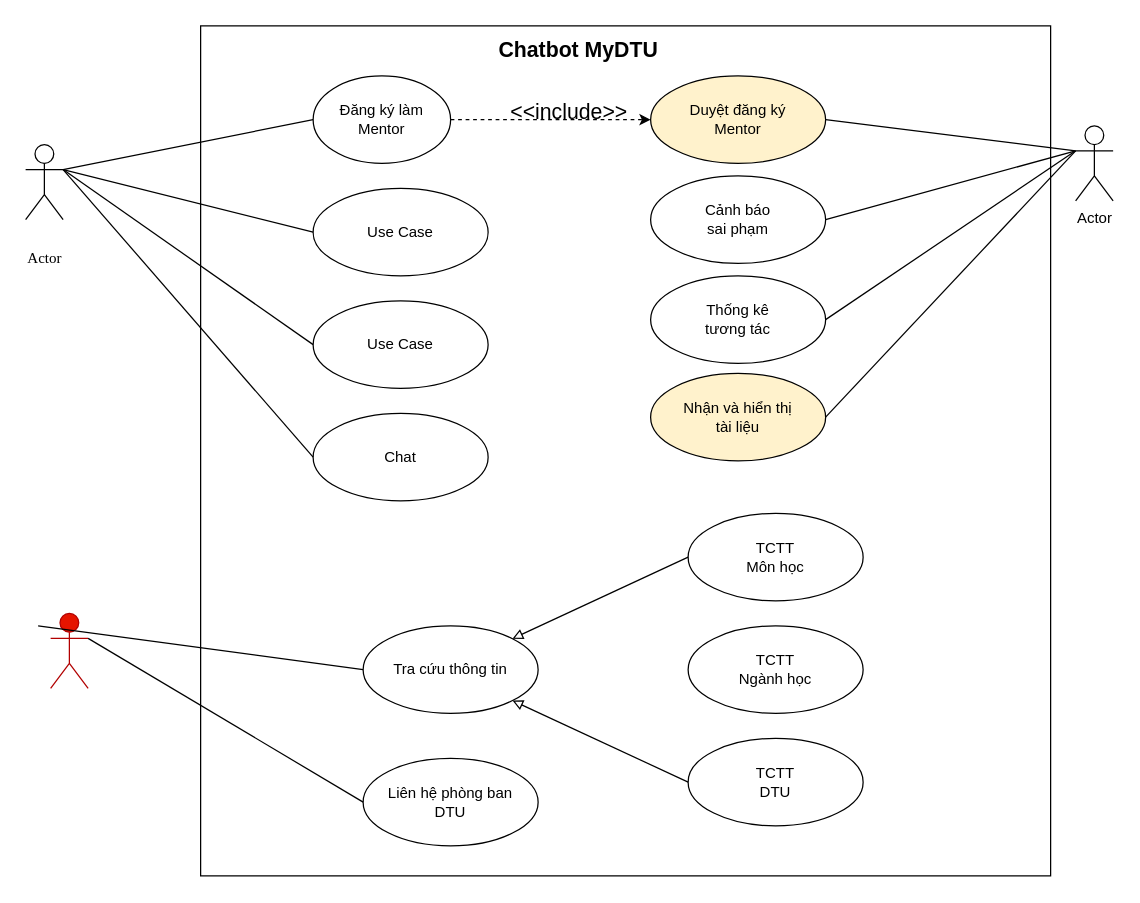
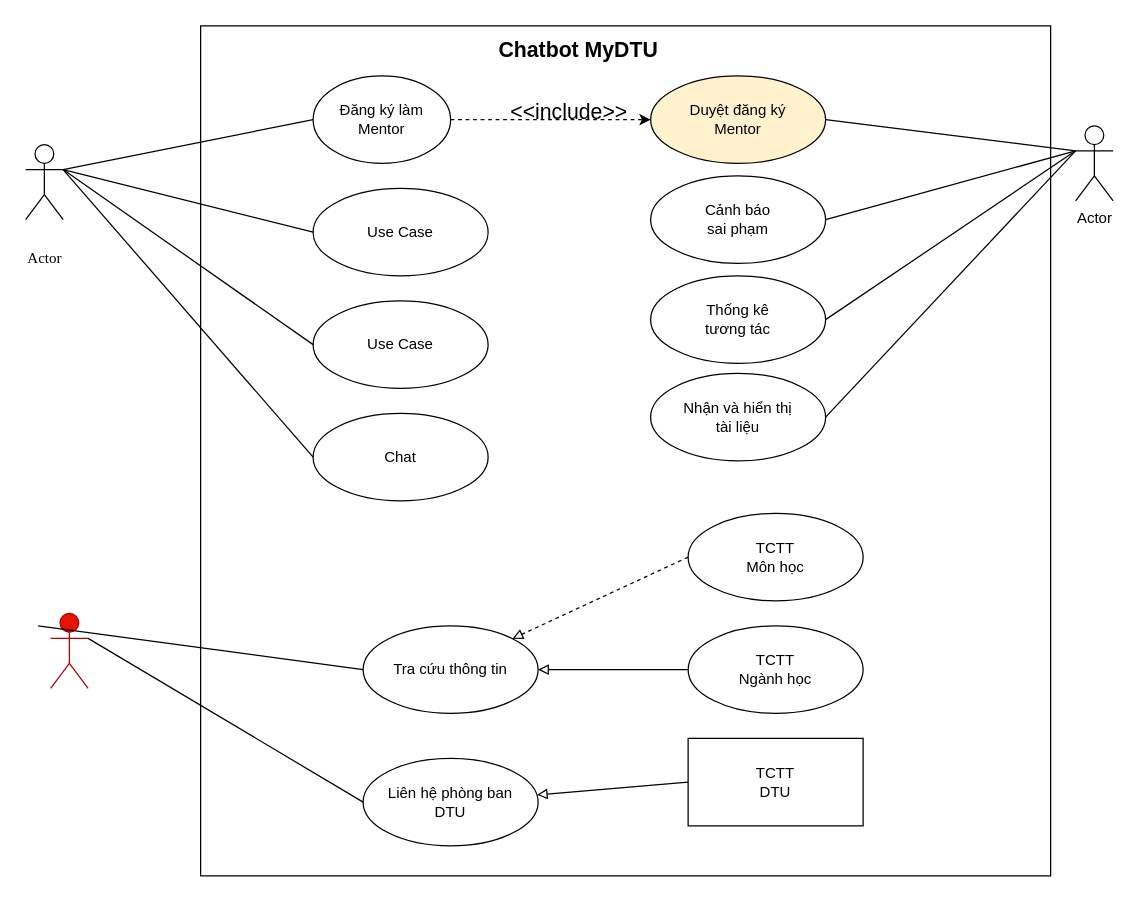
  <mxCell id="0" />
  <mxCell id="1" parent="0" />
  <mxCell id="2" value="Actor" style="shape=umlActor;verticalLabelPosition=bottom;verticalAlign=middle;fontFamily=Comic Sans MS;spacingTop=2;html=1;labelBackgroundColor=none;labelBorderColor=none;" vertex="1" parent="1"><mxGeometry x="20" y="115" width="30" height="60" as="geometry" /></mxCell>
  <mxCell id="3" value="" style="whiteSpace=wrap;html=1;aspect=fixed;" vertex="1" parent="1"><mxGeometry x="160" y="20" width="680" height="680" as="geometry" /></mxCell>
  <mxCell id="4" value="dđsdsdsdsd" style="shape=umlActor;verticalLabelPosition=bottom;verticalAlign=top;html=1;fillColor=#e51400;strokeColor=#B20000;fontColor=#ffffff;fillOpacity=100;overflow=hidden;shadow=0;align=center;fontStyle=1" vertex="1" parent="1"><mxGeometry x="40" y="490" width="30" height="60" as="geometry" /></mxCell>
  <mxCell id="5" value="Actor" style="shape=umlActor;verticalLabelPosition=bottom;verticalAlign=top;html=1;" vertex="1" parent="1"><mxGeometry x="860" y="100" width="30" height="60" as="geometry" /></mxCell>
  <mxCell id="6" value="Đăng ký làm&lt;br&gt;Mentor" style="ellipse;whiteSpace=wrap;html=1;" vertex="1" parent="1"><mxGeometry x="250" y="60" width="110" height="70" as="geometry" /></mxCell>
- <mxCell id="7" value="TCTT&lt;br&gt;DTU" style="ellipse;whiteSpace=wrap;html=1;" vertex="1" parent="1"><mxGeometry x="550" y="590" width="140" height="70" as="geometry" /></mxCell>
+ <mxCell id="7" value="TCTT&lt;br&gt;DTU" style="whiteSpace=wrap;html=1;rounded=0;" vertex="1" parent="1"><mxGeometry x="550" y="590" width="140" height="70" as="geometry" /></mxCell>
  <mxCell id="8" value="TCTT&lt;br&gt;Ngành học" style="ellipse;whiteSpace=wrap;html=1;" vertex="1" parent="1"><mxGeometry x="550" y="500" width="140" height="70" as="geometry" /></mxCell>
  <mxCell id="9" value="TCTT&lt;br&gt;Môn học" style="ellipse;whiteSpace=wrap;html=1;" vertex="1" parent="1"><mxGeometry x="550" y="410" width="140" height="70" as="geometry" /></mxCell>
  <mxCell id="10" value="Chat" style="ellipse;whiteSpace=wrap;html=1;" vertex="1" parent="1"><mxGeometry x="250" y="330" width="140" height="70" as="geometry" /></mxCell>
  <mxCell id="11" value="Tra cứu thông tin" style="ellipse;whiteSpace=wrap;html=1;" vertex="1" parent="1"><mxGeometry x="290" y="500" width="140" height="70" as="geometry" /></mxCell>
  <mxCell id="12" value="Liên hệ phòng ban&lt;br&gt;DTU" style="ellipse;whiteSpace=wrap;html=1;" vertex="1" parent="1"><mxGeometry x="290" y="606" width="140" height="70" as="geometry" /></mxCell>
  <mxCell id="13" value="Use Case" style="ellipse;whiteSpace=wrap;html=1;" vertex="1" parent="1"><mxGeometry x="250" y="150" width="140" height="70" as="geometry" /></mxCell>
- <mxCell id="14" value="Nhận và hiển thị&lt;br&gt;tài liệu" style="ellipse;whiteSpace=wrap;html=1;fillColor=#fff2cc;" vertex="1" parent="1"><mxGeometry x="520" y="298" width="140" height="70" as="geometry" /></mxCell>
+ <mxCell id="14" value="Nhận và hiển thị&lt;br&gt;tài liệu" style="ellipse;whiteSpace=wrap;html=1;" vertex="1" parent="1"><mxGeometry x="520" y="298" width="140" height="70" as="geometry" /></mxCell>
  <mxCell id="15" value="Thống kê&lt;br&gt;tương tác" style="ellipse;whiteSpace=wrap;html=1;" vertex="1" parent="1"><mxGeometry x="520" y="220" width="140" height="70" as="geometry" /></mxCell>
  <mxCell id="16" value="Cảnh báo&lt;br&gt;sai phạm" style="ellipse;whiteSpace=wrap;html=1;" vertex="1" parent="1"><mxGeometry x="520" y="140" width="140" height="70" as="geometry" /></mxCell>
  <mxCell id="17" value="Duyệt đăng ký&lt;br&gt;Mentor" style="ellipse;whiteSpace=wrap;html=1;fillColor=#fff2cc;" vertex="1" parent="1"><mxGeometry x="520" y="60" width="140" height="70" as="geometry" /></mxCell>
  <mxCell id="18" value="" style="endArrow=none;html=1;entryX=0;entryY=0.5;entryDx=0;entryDy=0;" edge="1" parent="1" target="11"><mxGeometry width="50" height="50" relative="1" as="geometry"><mxPoint x="30" y="500" as="sourcePoint" /><mxPoint x="350" y="420" as="targetPoint" /></mxGeometry></mxCell>
  <mxCell id="19" value="Use Case" style="ellipse;whiteSpace=wrap;html=1;" vertex="1" parent="1"><mxGeometry x="250" y="240" width="140" height="70" as="geometry" /></mxCell>
  <mxCell id="20" value="" style="endArrow=none;html=1;exitX=1;exitY=0.333;exitDx=0;exitDy=0;exitPerimeter=0;entryX=0;entryY=0.5;entryDx=0;entryDy=0;" edge="1" parent="1" source="4" target="12"><mxGeometry width="50" height="50" relative="1" as="geometry"><mxPoint x="300" y="470" as="sourcePoint" /><mxPoint x="350" y="420" as="targetPoint" /></mxGeometry></mxCell>
  <mxCell id="21" value="" style="endArrow=none;html=1;entryX=1;entryY=0.333;entryDx=0;entryDy=0;entryPerimeter=0;exitX=0;exitY=0.5;exitDx=0;exitDy=0;" edge="1" parent="1" source="19" target="2"><mxGeometry width="50" height="50" relative="1" as="geometry"><mxPoint x="300" y="270" as="sourcePoint" /><mxPoint x="350" y="220" as="targetPoint" /></mxGeometry></mxCell>
  <mxCell id="22" value="" style="endArrow=none;html=1;entryX=1;entryY=0.333;entryDx=0;entryDy=0;entryPerimeter=0;exitX=0;exitY=0.5;exitDx=0;exitDy=0;" edge="1" parent="1" source="13" target="2"><mxGeometry width="50" height="50" relative="1" as="geometry"><mxPoint x="300" y="270" as="sourcePoint" /><mxPoint x="350" y="220" as="targetPoint" /></mxGeometry></mxCell>
  <mxCell id="23" value="" style="endArrow=none;html=1;exitX=1;exitY=0.333;exitDx=0;exitDy=0;exitPerimeter=0;entryX=0;entryY=0.5;entryDx=0;entryDy=0;" edge="1" parent="1" source="2" target="6"><mxGeometry width="50" height="50" relative="1" as="geometry"><mxPoint x="300" y="270" as="sourcePoint" /><mxPoint x="350" y="220" as="targetPoint" /></mxGeometry></mxCell>
  <mxCell id="24" value="" style="endArrow=none;html=1;entryX=0;entryY=0.333;entryDx=0;entryDy=0;entryPerimeter=0;exitX=1;exitY=0.5;exitDx=0;exitDy=0;" edge="1" parent="1" source="14" target="5"><mxGeometry width="50" height="50" relative="1" as="geometry"><mxPoint x="300" y="370" as="sourcePoint" /><mxPoint x="350" y="320" as="targetPoint" /></mxGeometry></mxCell>
  <mxCell id="25" value="" style="endArrow=none;html=1;exitX=1;exitY=0.5;exitDx=0;exitDy=0;entryX=0;entryY=0.333;entryDx=0;entryDy=0;entryPerimeter=0;" edge="1" parent="1" source="17" target="5"><mxGeometry width="50" height="50" relative="1" as="geometry"><mxPoint x="300" y="370" as="sourcePoint" /><mxPoint x="840" y="110" as="targetPoint" /></mxGeometry></mxCell>
  <mxCell id="26" value="" style="endArrow=none;html=1;entryX=0;entryY=0.333;entryDx=0;entryDy=0;entryPerimeter=0;exitX=1;exitY=0.5;exitDx=0;exitDy=0;" edge="1" parent="1" source="16" target="5"><mxGeometry width="50" height="50" relative="1" as="geometry"><mxPoint x="300" y="370" as="sourcePoint" /><mxPoint x="350" y="320" as="targetPoint" /></mxGeometry></mxCell>
  <mxCell id="27" value="" style="endArrow=none;html=1;entryX=0;entryY=0.333;entryDx=0;entryDy=0;entryPerimeter=0;exitX=1;exitY=0.5;exitDx=0;exitDy=0;" edge="1" parent="1" source="15" target="5"><mxGeometry width="50" height="50" relative="1" as="geometry"><mxPoint x="300" y="370" as="sourcePoint" /><mxPoint x="350" y="320" as="targetPoint" /></mxGeometry></mxCell>
  <mxCell id="28" value="" style="endArrow=none;html=1;exitX=1;exitY=0.333;exitDx=0;exitDy=0;exitPerimeter=0;entryX=0;entryY=0.5;entryDx=0;entryDy=0;" edge="1" parent="1" source="2" target="10"><mxGeometry width="50" height="50" relative="1" as="geometry"><mxPoint x="300" y="370" as="sourcePoint" /><mxPoint x="350" y="320" as="targetPoint" /></mxGeometry></mxCell>
  <mxCell id="29" value="Chatbot MyDTU" style="text;html=1;strokeColor=none;fillColor=none;align=center;verticalAlign=middle;whiteSpace=wrap;rounded=0;shadow=0;fontStyle=1;fontSize=17;" vertex="1" parent="1"><mxGeometry x="385" y="20" width="155" height="40" as="geometry" /></mxCell>
  <mxCell id="30" value="&amp;lt;&amp;lt;include&amp;gt;&amp;gt;" style="text;html=1;strokeColor=none;fillColor=none;align=center;verticalAlign=middle;whiteSpace=wrap;rounded=0;shadow=0;labelBackgroundColor=none;fontFamily=Helvetica;fontSize=17;" vertex="1" parent="1"><mxGeometry x="420" y="80" width="70" height="20" as="geometry" /></mxCell>
- <mxCell id="31" value="" style="endArrow=block;html=1;fontFamily=Helvetica;fontSize=17;endFill=0;entryX=1;entryY=0;entryDx=0;entryDy=0;exitX=0;exitY=0.5;exitDx=0;exitDy=0;" edge="1" parent="1" source="9" target="11"><mxGeometry width="50" height="50" relative="1" as="geometry"><mxPoint x="300" y="420" as="sourcePoint" /><mxPoint x="350" y="370" as="targetPoint" /></mxGeometry></mxCell>
- <mxCell id="32" value="" style="endArrow=block;html=1;fontFamily=Helvetica;fontSize=17;endFill=0;entryX=1;entryY=1;entryDx=0;entryDy=0;exitX=0;exitY=0.5;exitDx=0;exitDy=0;" edge="1" parent="1" source="7" target="11"><mxGeometry width="50" height="50" relative="1" as="geometry"><mxPoint x="310" y="430" as="sourcePoint" /><mxPoint x="530" y="470" as="targetPoint" /></mxGeometry></mxCell>
+ <mxCell id="31" value="" style="endArrow=block;html=1;fontFamily=Helvetica;fontSize=17;endFill=0;entryX=1;entryY=0;entryDx=0;entryDy=0;exitX=0;exitY=0.5;exitDx=0;exitDy=0;dashed=1;" edge="1" parent="1" source="9" target="11"><mxGeometry width="50" height="50" relative="1" as="geometry"><mxPoint x="300" y="420" as="sourcePoint" /><mxPoint x="350" y="370" as="targetPoint" /></mxGeometry></mxCell>
+ <mxCell id="32" value="" style="endArrow=block;html=1;fontFamily=Helvetica;fontSize=17;endFill=0;exitX=0;exitY=0.5;exitDx=0;exitDy=0;" edge="1" parent="1" source="7" target="12"><mxGeometry width="50" height="50" relative="1" as="geometry"><mxPoint x="310" y="430" as="sourcePoint" /><mxPoint x="530" y="470" as="targetPoint" /></mxGeometry></mxCell>
+ <mxCell id="33" value="" style="endArrow=block;html=1;fontFamily=Helvetica;fontSize=17;endFill=0;entryX=1;entryY=0.5;entryDx=0;entryDy=0;exitX=0;exitY=0.5;exitDx=0;exitDy=0;" edge="1" parent="1" source="8" target="11"><mxGeometry width="50" height="50" relative="1" as="geometry"><mxPoint x="320" y="440" as="sourcePoint" /><mxPoint x="540" y="480" as="targetPoint" /></mxGeometry></mxCell>
  <mxCell id="34" value="" style="endArrow=classic;html=1;fontFamily=Helvetica;fontSize=17;exitX=1;exitY=0.5;exitDx=0;exitDy=0;entryX=0;entryY=0.5;entryDx=0;entryDy=0;dashed=1;" edge="1" parent="1" source="6" target="17"><mxGeometry width="50" height="50" relative="1" as="geometry"><mxPoint x="300" y="420" as="sourcePoint" /><mxPoint x="350" y="370" as="targetPoint" /></mxGeometry></mxCell>
